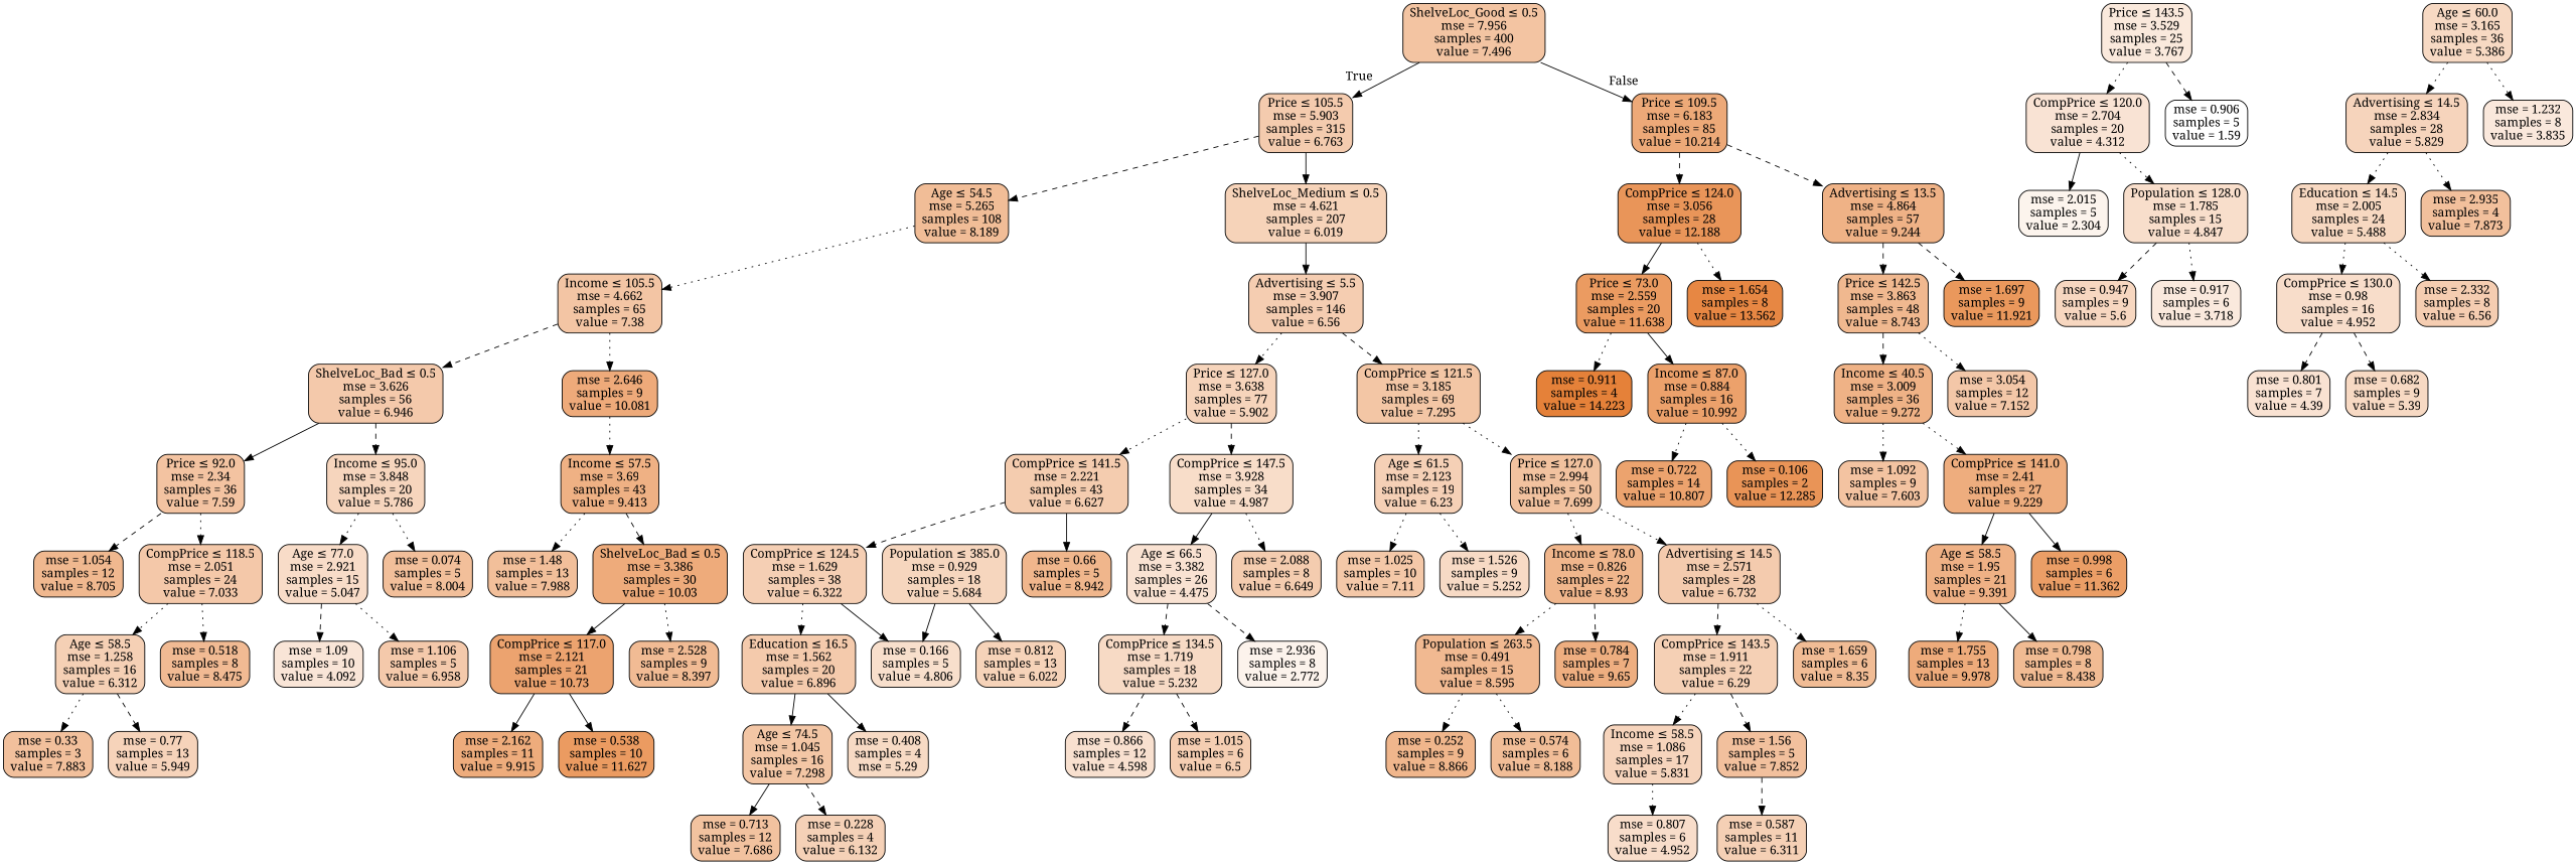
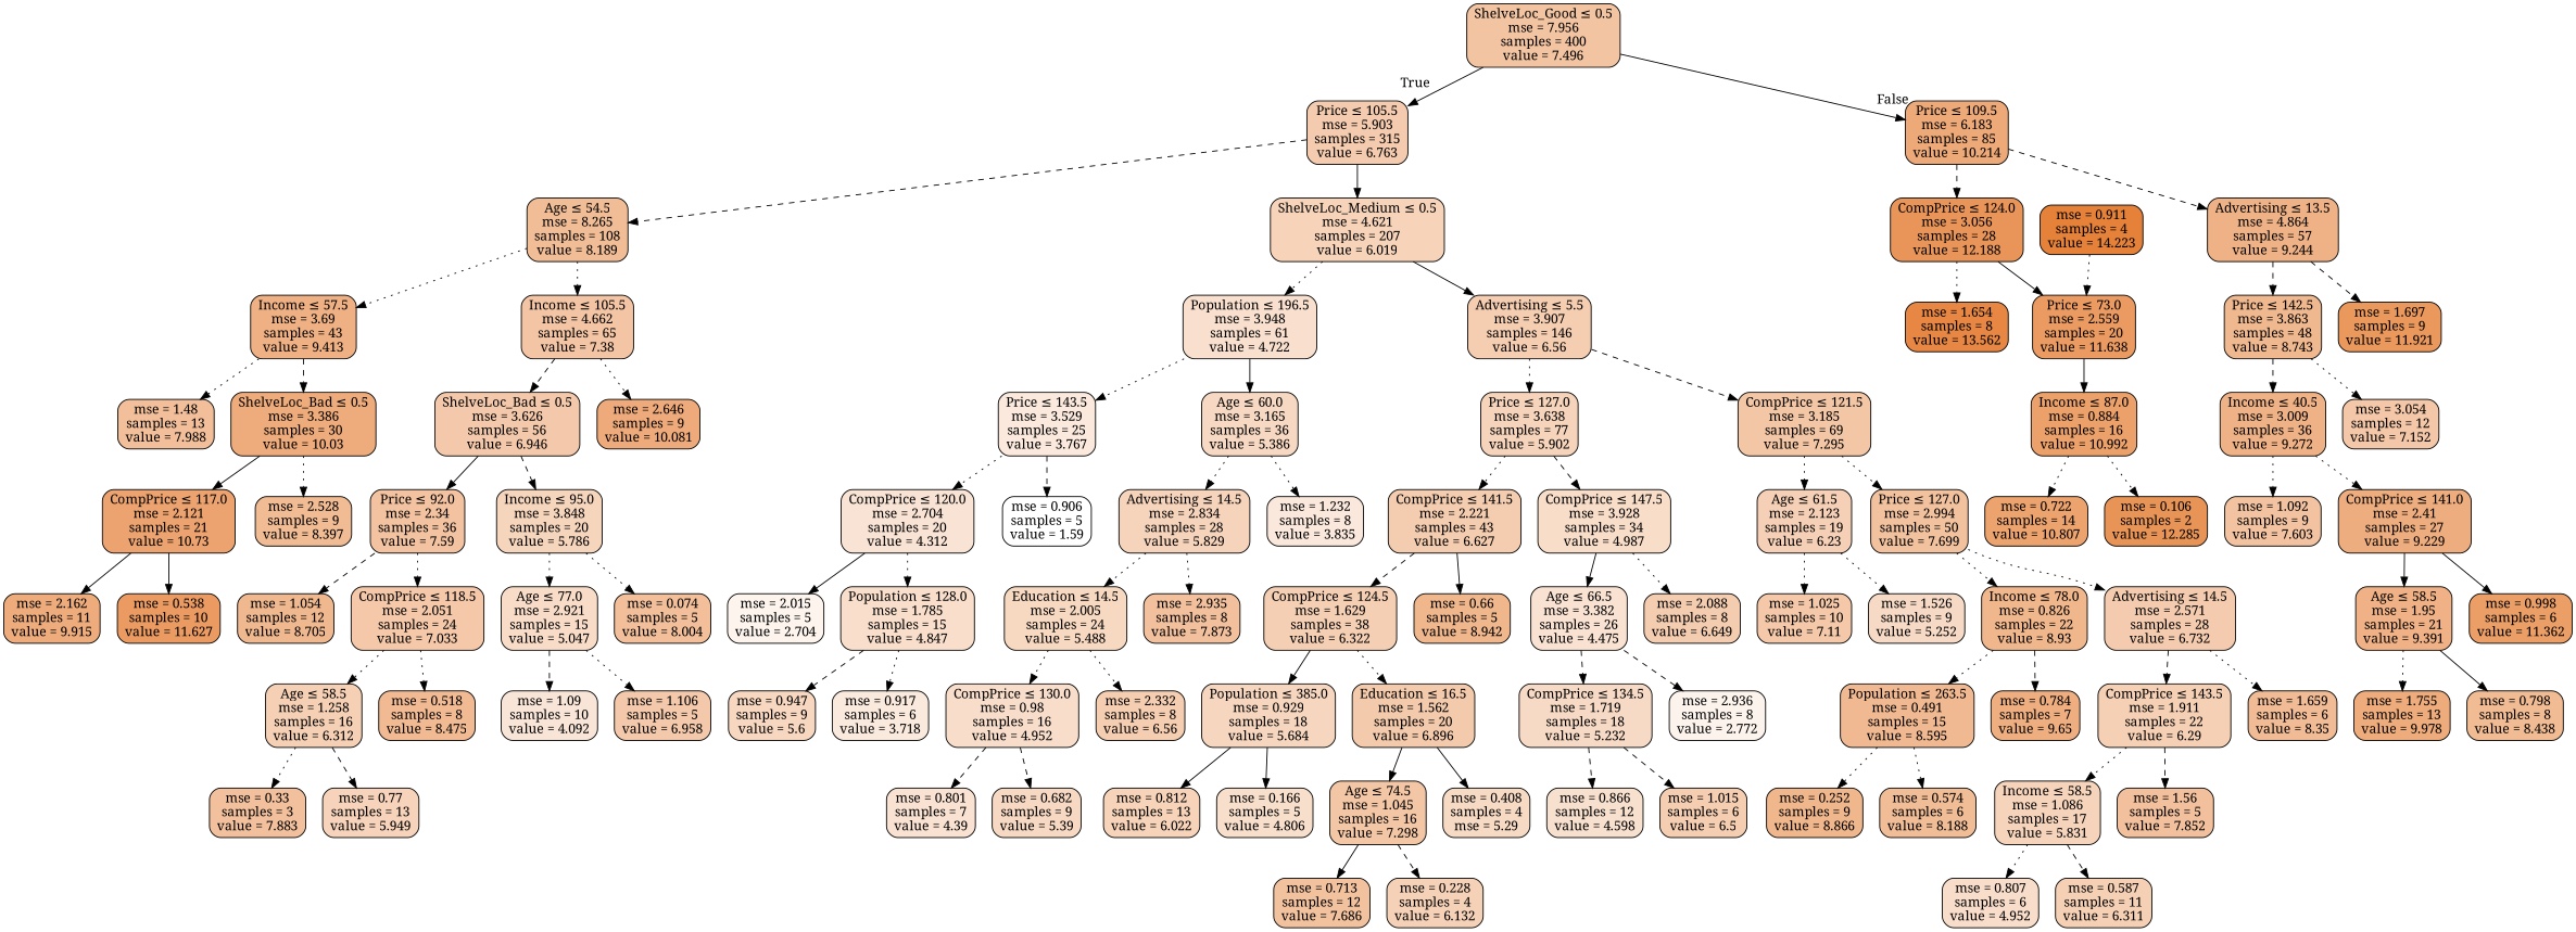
  digraph {
    fontname="Noto Serif"
    node [color=black fillcolor="#e581395f" fontname="Noto Serif" shape=box style="filled, rounded"]
    edge [fontname="Noto Serif" style=dotted]
    n1 [fillcolor="#e5813977" label=<ShelveLoc_Good &le; 0.5<br/>mse = 7.956<br/>samples = 400<br/>value = 7.496>]
    n2 [fillcolor="#e5813968" label=<Price &le; 105.5<br/>mse = 5.903<br/>samples = 315<br/>value = 6.763>]
    n3 [fillcolor="#e58139ae" label=<Price &le; 109.5<br/>mse = 6.183<br/>samples = 85<br/>value = 10.214>]
-   n4 [fillcolor="#e5813985" label=<Age &le; 54.5<br/>mse = 5.265<br/>samples = 108<br/>value = 8.189>]
+   n4 [fillcolor="#e5813985" label=<Age &le; 54.5<br/>mse = 8.265<br/>samples = 108<br/>value = 8.189>]
    n5 [fillcolor="#e5813959" label=<ShelveLoc_Medium &le; 0.5<br/>mse = 4.621<br/>samples = 207<br/>value = 6.019>]
    n6 [fillcolor="#e58139d6" label=<CompPrice &le; 124.0<br/>mse = 3.056<br/>samples = 28<br/>value = 12.188>]
    n7 [fillcolor="#e581399b" label=<Advertising &le; 13.5<br/>mse = 4.864<br/>samples = 57<br/>value = 9.244>]
    n8 [fillcolor="#e581399e" label=<Income &le; 57.5<br/>mse = 3.69<br/>samples = 43<br/>value = 9.413>]
    n9 [fillcolor="#e5813975" label=<Income &le; 105.5<br/>mse = 4.662<br/>samples = 65<br/>value = 7.38>]
+   n10 [fillcolor="#e581393f" label=<Population &le; 196.5<br/>mse = 3.948<br/>samples = 61<br/>value = 4.722>]
    n11 [fillcolor="#e5813964" label=<Advertising &le; 5.5<br/>mse = 3.907<br/>samples = 146<br/>value = 6.56>]
    n12 [fillcolor="#e5813981" label=<mse = 1.48<br/>samples = 13<br/>value = 7.988>]
    n13 [fillcolor="#e58139aa" label=<ShelveLoc_Bad &le; 0.5<br/>mse = 3.386<br/>samples = 30<br/>value = 10.03>]
    n14 [fillcolor="#e581396c" label=<ShelveLoc_Bad &le; 0.5<br/>mse = 3.626<br/>samples = 56<br/>value = 6.946>]
    n15 [fillcolor="#e58139ab" label=<mse = 2.646<br/>samples = 9<br/>value = 10.081>]
    n16 [fillcolor="#e58139b9" label=<CompPrice &le; 117.0<br/>mse = 2.121<br/>samples = 21<br/>value = 10.73>]
    n17 [fillcolor="#e5813989" label=<mse = 2.528<br/>samples = 9<br/>value = 8.397>]
    n18 [fillcolor="#e58139a8" label=<mse = 2.162<br/>samples = 11<br/>value = 9.915>]
    n19 [fillcolor="#e58139cb" label=<mse = 0.538<br/>samples = 10<br/>value = 11.627>]
    n20 [fillcolor="#e5813979" label=<Price &le; 92.0<br/>mse = 2.34<br/>samples = 36<br/>value = 7.59>]
    n21 [fillcolor="#e5813955" label=<Income &le; 95.0<br/>mse = 3.848<br/>samples = 20<br/>value = 5.786>]
    n22 [fillcolor="#e5813990" label=<mse = 1.054<br/>samples = 12<br/>value = 8.705>]
    n23 [fillcolor="#e581396e" label=<CompPrice &le; 118.5<br/>mse = 2.051<br/>samples = 24<br/>value = 7.033>]
    n24 [fillcolor="#e5813946" label=<Age &le; 77.0<br/>mse = 2.921<br/>samples = 15<br/>value = 5.047>]
    n25 [fillcolor="#e5813981" label=<mse = 0.074<br/>samples = 5<br/>value = 8.004>]
    n26 [label=<Age &le; 58.5<br/>mse = 1.258<br/>samples = 16<br/>value = 6.312>]
    n27 [fillcolor="#e581398b" label=<mse = 0.518<br/>samples = 8<br/>value = 8.475>]
    n28 [fillcolor="#e581397f" label=<mse = 0.33<br/>samples = 3<br/>value = 7.883>]
    n29 [fillcolor="#e5813958" label=<mse = 0.77<br/>samples = 13<br/>value = 5.949>]
    n30 [fillcolor="#e5813933" label=<mse = 1.09<br/>samples = 10<br/>value = 4.092>]
    n31 [fillcolor="#e581396c" label=<mse = 1.106<br/>samples = 5<br/>value = 6.958>]
    n32 [fillcolor="#e581392c" label=<Price &le; 143.5<br/>mse = 3.529<br/>samples = 25<br/>value = 3.767>]
    n33 [fillcolor="#e581394d" label=<Age &le; 60.0<br/>mse = 3.165<br/>samples = 36<br/>value = 5.386>]
    n34 [fillcolor="#e5813957" label=<Price &le; 127.0<br/>mse = 3.638<br/>samples = 77<br/>value = 5.902>]
    n35 [fillcolor="#e5813973" label=<CompPrice &le; 121.5<br/>mse = 3.185<br/>samples = 69<br/>value = 7.295>]
    n36 [fillcolor="#e5813937" label=<CompPrice &le; 120.0<br/>mse = 2.704<br/>samples = 20<br/>value = 4.312>]
    n37 [fillcolor="#e5813900" label=<mse = 0.906<br/>samples = 5<br/>value = 1.59>]
    n38 [fillcolor="#e5813956" label=<Advertising &le; 14.5<br/>mse = 2.834<br/>samples = 28<br/>value = 5.829>]
    n39 [fillcolor="#e581392d" label=<mse = 1.232<br/>samples = 8<br/>value = 3.835>]
-   n40 [fillcolor="#e5813916" label=<mse = 2.015<br/>samples = 5<br/>value = 2.304>]
+   n40 [fillcolor="#e5813916" label=<mse = 2.015<br/>samples = 5<br/>value = 2.704>]
    n41 [fillcolor="#e5813942" label=<Population &le; 128.0<br/>mse = 1.785<br/>samples = 15<br/>value = 4.847>]
    n42 [fillcolor="#e5813951" label=<mse = 0.947<br/>samples = 9<br/>value = 5.6>]
    n43 [fillcolor="#e581392b" label=<mse = 0.917<br/>samples = 6<br/>value = 3.718>]
    n44 [fillcolor="#e581394f" label=<Education &le; 14.5<br/>mse = 2.005<br/>samples = 24<br/>value = 5.488>]
-   n45 [fillcolor="#e581397f" label=<mse = 2.935<br/>samples = 4<br/>value = 7.873>]
+   n45 [fillcolor="#e581397f" label=<mse = 2.935<br/>samples = 8<br/>value = 7.873>]
    n46 [fillcolor="#e5813944" label=<CompPrice &le; 130.0<br/>mse = 0.98<br/>samples = 16<br/>value = 4.952>]
    n47 [fillcolor="#e5813964" label=<mse = 2.332<br/>samples = 8<br/>value = 6.56>]
    n48 [fillcolor="#e5813939" label=<mse = 0.801<br/>samples = 7<br/>value = 4.39>]
    n49 [fillcolor="#e581394d" label=<mse = 0.682<br/>samples = 9<br/>value = 5.39>]
    n50 [fillcolor="#e5813966" label=<CompPrice &le; 141.5<br/>mse = 2.221<br/>samples = 43<br/>value = 6.627>]
    n51 [fillcolor="#e5813945" label=<CompPrice &le; 147.5<br/>mse = 3.928<br/>samples = 34<br/>value = 4.987>]
    n52 [fillcolor="#e581395e" label=<Age &le; 61.5<br/>mse = 2.123<br/>samples = 19<br/>value = 6.23>]
    n53 [fillcolor="#e581397b" label=<Price &le; 127.0<br/>mse = 2.994<br/>samples = 50<br/>value = 7.699>]
    n54 [fillcolor="#e5813960" label=<CompPrice &le; 124.5<br/>mse = 1.629<br/>samples = 38<br/>value = 6.322>]
    n55 [fillcolor="#e5813994" label=<mse = 0.66<br/>samples = 5<br/>value = 8.942>]
    n56 [fillcolor="#e581393a" label=<Age &le; 66.5<br/>mse = 3.382<br/>samples = 26<br/>value = 4.475>]
    n57 [fillcolor="#e5813966" label=<mse = 2.088<br/>samples = 8<br/>value = 6.649>]
    n58 [fillcolor="#e5813953" label=<Population &le; 385.0<br/>mse = 0.929<br/>samples = 18<br/>value = 5.684>]
    n59 [fillcolor="#e581396b" label=<Education &le; 16.5<br/>mse = 1.562<br/>samples = 20<br/>value = 6.896>]
    n60 [fillcolor="#e5813959" label=<mse = 0.812<br/>samples = 13<br/>value = 6.022>]
    n61 [fillcolor="#e5813941" label=<mse = 0.166<br/>samples = 5<br/>value = 4.806>]
    n62 [fillcolor="#e5813973" label=<Age &le; 74.5<br/>mse = 1.045<br/>samples = 16<br/>value = 7.298>]
    n63 [fillcolor="#e581394b" label=<mse = 0.408<br/>samples = 4<br/>mse = 5.29>]
    n64 [fillcolor="#e581397b" label=<mse = 0.713<br/>samples = 12<br/>value = 7.686>]
    n65 [fillcolor="#e581395c" label=<mse = 0.228<br/>samples = 4<br/>value = 6.132>]
    n66 [fillcolor="#e581394a" label=<CompPrice &le; 134.5<br/>mse = 1.719<br/>samples = 18<br/>value = 5.232>]
    n67 [fillcolor="#e5813918" label=<mse = 2.936<br/>samples = 8<br/>value = 2.772>]
    n68 [fillcolor="#e581393d" label=<mse = 0.866<br/>samples = 12<br/>value = 4.598>]
    n69 [fillcolor="#e5813963" label=<mse = 1.015<br/>samples = 6<br/>value = 6.5>]
    n70 [fillcolor="#e581396f" label=<mse = 1.025<br/>samples = 10<br/>value = 7.11>]
    n71 [fillcolor="#e581394a" label=<mse = 1.526<br/>samples = 9<br/>value = 5.252>]
    n72 [fillcolor="#e5813994" label=<Income &le; 78.0<br/>mse = 0.826<br/>samples = 22<br/>value = 8.93>]
    n73 [fillcolor="#e5813968" label=<Advertising &le; 14.5<br/>mse = 2.571<br/>samples = 28<br/>value = 6.732>]
    n74 [fillcolor="#e581398d" label=<Population &le; 263.5<br/>mse = 0.491<br/>samples = 15<br/>value = 8.595>]
    n75 [fillcolor="#e58139a3" label=<mse = 0.784<br/>samples = 7<br/>value = 9.65>]
    n76 [label=<CompPrice &le; 143.5<br/>mse = 1.911<br/>samples = 22<br/>value = 6.29>]
    n77 [fillcolor="#e5813988" label=<mse = 1.659<br/>samples = 6<br/>value = 8.35>]
    n78 [fillcolor="#e5813993" label=<mse = 0.252<br/>samples = 9<br/>value = 8.866>]
    n79 [fillcolor="#e5813985" label=<mse = 0.574<br/>samples = 6<br/>value = 8.188>]
    n80 [fillcolor="#e5813956" label=<Income &le; 58.5<br/>mse = 1.086<br/>samples = 17<br/>value = 5.831>]
    n81 [fillcolor="#e581397e" label=<mse = 1.56<br/>samples = 5<br/>value = 7.852>]
    n82 [fillcolor="#e5813944" label=<mse = 0.807<br/>samples = 6<br/>value = 4.952>]
    n83 [label=<mse = 0.587<br/>samples = 11<br/>value = 6.311>]
    n84 [fillcolor="#e58139cb" label=<Price &le; 73.0<br/>mse = 2.559<br/>samples = 20<br/>value = 11.638>]
    n85 [fillcolor="#e58139f2" label=<mse = 1.654<br/>samples = 8<br/>value = 13.562>]
    n86 [fillcolor="#e5813990" label=<Price &le; 142.5<br/>mse = 3.863<br/>samples = 48<br/>value = 8.743>]
    n87 [fillcolor="#e58139d1" label=<mse = 1.697<br/>samples = 9<br/>value = 11.921>]
    n88 [fillcolor="#e58139ff" label=<mse = 0.911<br/>samples = 4<br/>value = 14.223>]
    n89 [fillcolor="#e58139be" label=<Income &le; 87.0<br/>mse = 0.884<br/>samples = 16<br/>value = 10.992>]
    n90 [fillcolor="#e58139ba" label=<mse = 0.722<br/>samples = 14<br/>value = 10.807>]
    n91 [fillcolor="#e58139d8" label=<mse = 0.106<br/>samples = 2<br/>value = 12.285>]
    n92 [fillcolor="#e581399b" label=<Income &le; 40.5<br/>mse = 3.009<br/>samples = 36<br/>value = 9.272>]
    n93 [fillcolor="#e5813970" label=<mse = 3.054<br/>samples = 12<br/>value = 7.152>]
    n94 [fillcolor="#e5813979" label=<mse = 1.092<br/>samples = 9<br/>value = 7.603>]
    n95 [fillcolor="#e58139a6" label=<CompPrice &le; 141.0<br/>mse = 2.41<br/>samples = 27<br/>value = 9.229>]
    n96 [fillcolor="#e581399d" label=<Age &le; 58.5<br/>mse = 1.95<br/>samples = 21<br/>value = 9.391>]
    n97 [fillcolor="#e58139c5" label=<mse = 0.998<br/>samples = 6<br/>value = 11.362>]
    n98 [fillcolor="#e58139a9" label=<mse = 1.755<br/>samples = 13<br/>value = 9.978>]
    n99 [fillcolor="#e581398a" label=<mse = 0.798<br/>samples = 8<br/>value = 8.438>]
    n1 -> n2 [headlabel=True labelangle=45 labeldistance=2.5 style=solid]
    n1 -> n3 [headlabel=False labelangle=-45 labeldistance=2.5 style=solid]
    n2 -> n4 [style=dashed]
    n2 -> n5 [style=solid]
    n3 -> n6 [style=dashed]
    n3 -> n7 [style=dashed]
-   n15 -> n8
+   n4 -> n8
    n4 -> n9
+   n5 -> n10
    n5 -> n11 [style=solid]
    n6 -> n84 [style=solid]
    n6 -> n85
    n7 -> n86 [style=dashed]
    n7 -> n87 [style=dashed]
    n8 -> n12
    n8 -> n13 [style=dashed]
    n9 -> n14 [style=dashed]
    n9 -> n15
+   n10 -> n32
+   n10 -> n33 [style=solid]
    n11 -> n34
    n11 -> n35 [style=dashed]
    n13 -> n16 [style=solid]
    n13 -> n17
    n14 -> n20 [style=solid]
    n14 -> n21 [style=dashed]
    n16 -> n18 [style=solid]
    n16 -> n19 [style=solid]
    n20 -> n22 [style=dashed]
    n20 -> n23
    n21 -> n24
    n21 -> n25
    n23 -> n26
    n23 -> n27
    n24 -> n30 [style=dashed]
    n24 -> n31
    n26 -> n28
    n26 -> n29 [style=dashed]
    n32 -> n36
    n32 -> n37 [style=dashed]
    n33 -> n38
    n33 -> n39
    n34 -> n50
    n34 -> n51 [style=dashed]
    n35 -> n52
    n35 -> n53
    n36 -> n40 [style=solid]
    n36 -> n41
    n38 -> n44
    n38 -> n45
    n41 -> n42 [style=dashed]
    n41 -> n43
    n44 -> n46
    n44 -> n47
    n46 -> n48 [style=dashed]
    n46 -> n49 [style=dashed]
    n50 -> n54 [style=dashed]
    n50 -> n55 [style=solid]
    n51 -> n56 [style=solid]
    n51 -> n57
    n52 -> n70
    n52 -> n71
    n53 -> n72
    n53 -> n73
-   n54 -> n61 [style=solid]
+   n54 -> n58 [style=solid]
    n54 -> n59
    n56 -> n66 [style=dashed]
    n56 -> n67 [style=dashed]
    n58 -> n60 [style=solid]
    n58 -> n61 [style=solid]
    n59 -> n62 [style=solid]
    n59 -> n63 [style=solid]
    n62 -> n64 [style=solid]
    n62 -> n65 [style=dashed]
    n66 -> n68 [style=dashed]
    n66 -> n69 [style=dashed]
    n72 -> n74
    n72 -> n75 [style=dashed]
    n73 -> n76 [style=dashed]
    n73 -> n77
    n74 -> n78
    n74 -> n79
    n76 -> n80
    n76 -> n81 [style=dashed]
    n80 -> n82
-   n81 -> n83 [style=dashed]
-   n84 -> n88
+   n80 -> n83 [style=dashed]
+   n88 -> n84
    n84 -> n89 [style=solid]
    n86 -> n92 [style=dashed]
    n86 -> n93
    n89 -> n90
    n89 -> n91
    n92 -> n94
    n92 -> n95
    n95 -> n96 [style=solid]
    n95 -> n97 [style=solid]
    n96 -> n98
    n96 -> n99 [style=solid]
  }
